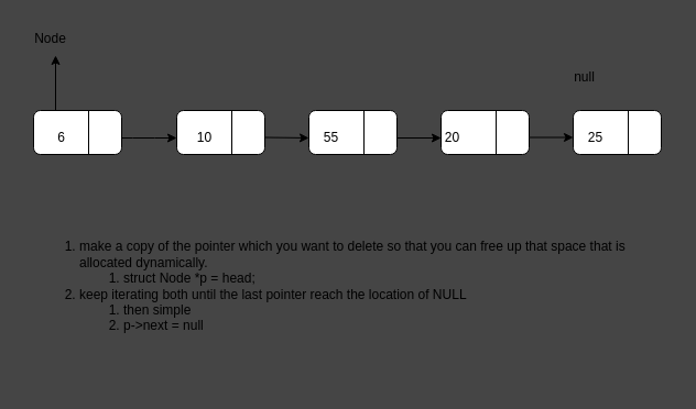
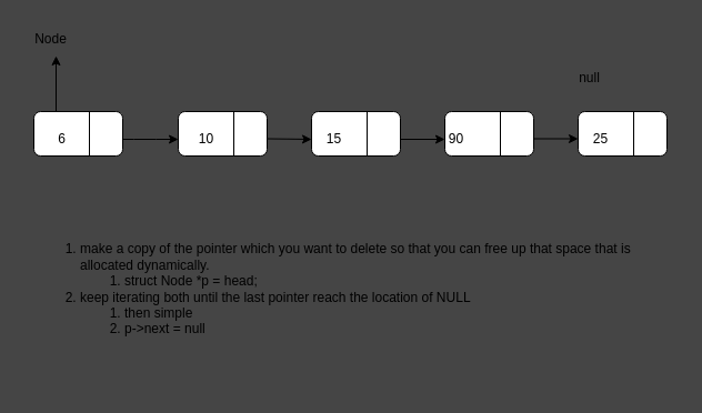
  <mxCell id="0" />
  <mxCell id="1" parent="0" />
  <mxCell id="2" value="" style="rounded=1;whiteSpace=wrap;html=1;" parent="1" vertex="1"><mxGeometry x="30" y="100" width="80" height="40" as="geometry" /></mxCell>
  <mxCell id="3" value="" style="endArrow=none;html=1;" parent="1" edge="1"><mxGeometry width="50" height="50" relative="1" as="geometry"><mxPoint x="80" y="140" as="sourcePoint" /><mxPoint x="80" y="100" as="targetPoint" /></mxGeometry></mxCell>
  <mxCell id="4" value="" style="rounded=1;whiteSpace=wrap;html=1;" parent="1" vertex="1"><mxGeometry x="160" y="100" width="80" height="40" as="geometry" /></mxCell>
  <mxCell id="5" value="" style="endArrow=none;html=1;" parent="1" edge="1"><mxGeometry width="50" height="50" relative="1" as="geometry"><mxPoint x="210" y="140" as="sourcePoint" /><mxPoint x="210" y="100" as="targetPoint" /></mxGeometry></mxCell>
  <mxCell id="6" value="" style="rounded=1;whiteSpace=wrap;html=1;" parent="1" vertex="1"><mxGeometry x="280" y="100" width="80" height="40" as="geometry" /></mxCell>
  <mxCell id="7" value="" style="endArrow=none;html=1;" parent="1" edge="1"><mxGeometry width="50" height="50" relative="1" as="geometry"><mxPoint x="330" y="140" as="sourcePoint" /><mxPoint x="330" y="100" as="targetPoint" /></mxGeometry></mxCell>
  <mxCell id="8" value="" style="rounded=1;whiteSpace=wrap;html=1;" parent="1" vertex="1"><mxGeometry x="400" y="100" width="80" height="40" as="geometry" /></mxCell>
  <mxCell id="9" value="" style="endArrow=none;html=1;" parent="1" edge="1"><mxGeometry width="50" height="50" relative="1" as="geometry"><mxPoint x="450" y="140" as="sourcePoint" /><mxPoint x="450" y="100" as="targetPoint" /></mxGeometry></mxCell>
  <mxCell id="10" value="" style="rounded=1;whiteSpace=wrap;html=1;" parent="1" vertex="1"><mxGeometry x="520" y="100" width="80" height="40" as="geometry" /></mxCell>
  <mxCell id="11" value="" style="endArrow=none;html=1;" parent="1" edge="1"><mxGeometry width="50" height="50" relative="1" as="geometry"><mxPoint x="570" y="140" as="sourcePoint" /><mxPoint x="570" y="100" as="targetPoint" /></mxGeometry></mxCell>
  <mxCell id="12" value="6" style="text;html=1;align=center;verticalAlign=middle;resizable=0;points=[];autosize=1;strokeColor=none;fillColor=none;" parent="1" vertex="1"><mxGeometry x="40" y="110" width="30" height="30" as="geometry" /></mxCell>
  <mxCell id="13" value="10" style="text;html=1;align=center;verticalAlign=middle;resizable=0;points=[];autosize=1;strokeColor=none;fillColor=none;" parent="1" vertex="1"><mxGeometry x="165" y="110" width="40" height="30" as="geometry" /></mxCell>
- <mxCell id="14" value="55" style="text;html=1;align=center;verticalAlign=middle;resizable=0;points=[];autosize=1;strokeColor=none;fillColor=none;" parent="1" vertex="1"><mxGeometry x="280" y="110" width="40" height="30" as="geometry" /></mxCell>
- <mxCell id="15" value="20" style="text;html=1;align=center;verticalAlign=middle;resizable=0;points=[];autosize=1;strokeColor=none;fillColor=none;" parent="1" vertex="1"><mxGeometry x="390" y="110" width="40" height="30" as="geometry" /></mxCell>
+ <mxCell id="14" value="15" style="text;html=1;align=center;verticalAlign=middle;resizable=0;points=[];autosize=1;strokeColor=none;fillColor=none;" parent="1" vertex="1"><mxGeometry x="280" y="110" width="40" height="30" as="geometry" /></mxCell>
+ <mxCell id="15" value="90" style="text;html=1;align=center;verticalAlign=middle;resizable=0;points=[];autosize=1;strokeColor=none;fillColor=none;" parent="1" vertex="1"><mxGeometry x="390" y="110" width="40" height="30" as="geometry" /></mxCell>
  <mxCell id="16" value="25" style="text;html=1;align=center;verticalAlign=middle;resizable=0;points=[];autosize=1;strokeColor=none;fillColor=none;" parent="1" vertex="1"><mxGeometry x="520" y="110" width="40" height="30" as="geometry" /></mxCell>
  <mxCell id="17" value="" style="endArrow=classic;html=1;exitX=1;exitY=0.5;exitDx=0;exitDy=0;entryX=0;entryY=0.5;entryDx=0;entryDy=0;" parent="1" edge="1"><mxGeometry width="50" height="50" relative="1" as="geometry"><mxPoint x="110" y="125" as="sourcePoint" /><mxPoint x="160" y="125" as="targetPoint" /><Array as="points"><mxPoint x="130" y="125" /></Array></mxGeometry></mxCell>
  <mxCell id="18" value="" style="endArrow=classic;html=1;exitX=1;exitY=0.5;exitDx=0;exitDy=0;" parent="1" edge="1"><mxGeometry width="50" height="50" relative="1" as="geometry"><mxPoint x="240" y="124.5" as="sourcePoint" /><mxPoint x="280" y="125" as="targetPoint" /></mxGeometry></mxCell>
  <mxCell id="19" value="" style="endArrow=classic;html=1;" parent="1" edge="1"><mxGeometry width="50" height="50" relative="1" as="geometry"><mxPoint x="360" y="125" as="sourcePoint" /><mxPoint x="400" y="125" as="targetPoint" /></mxGeometry></mxCell>
  <mxCell id="20" value="" style="endArrow=classic;html=1;" parent="1" edge="1"><mxGeometry width="50" height="50" relative="1" as="geometry"><mxPoint x="480" y="124.5" as="sourcePoint" /><mxPoint x="520" y="124.5" as="targetPoint" /></mxGeometry></mxCell>
  <mxCell id="21" value="" style="endArrow=classic;html=1;" parent="1" edge="1"><mxGeometry width="50" height="50" relative="1" as="geometry"><mxPoint x="50" y="100" as="sourcePoint" /><mxPoint x="50" y="50" as="targetPoint" /></mxGeometry></mxCell>
  <mxCell id="22" value="Node" style="text;html=1;align=center;verticalAlign=middle;resizable=0;points=[];autosize=1;strokeColor=none;fillColor=none;" parent="1" vertex="1"><mxGeometry x="20" y="20" width="50" height="30" as="geometry" /></mxCell>
  <mxCell id="23" value="&lt;ol&gt;&lt;li&gt;make a copy of the pointer which you want to delete so that you can free up that space that is allocated dynamically.&lt;/li&gt;&lt;ol&gt;&lt;li&gt;struct Node *p = head;&lt;/li&gt;&lt;/ol&gt;&lt;li&gt;keep iterating both until the last pointer reach the location of NULL&lt;/li&gt;&lt;ol&gt;&lt;li&gt;then simple&lt;/li&gt;&lt;li&gt;p-&amp;gt;next = null&lt;/li&gt;&lt;/ol&gt;&lt;/ol&gt;" style="text;strokeColor=none;fillColor=none;html=1;whiteSpace=wrap;verticalAlign=middle;overflow=hidden;" parent="1" vertex="1"><mxGeometry x="30" y="170" width="580" height="180" as="geometry" /></mxCell>
  <mxCell id="24" value="null" style="text;html=1;align=center;verticalAlign=middle;resizable=0;points=[];autosize=1;strokeColor=none;fillColor=none;" parent="1" vertex="1"><mxGeometry x="510" y="55" width="40" height="30" as="geometry" /></mxCell>
